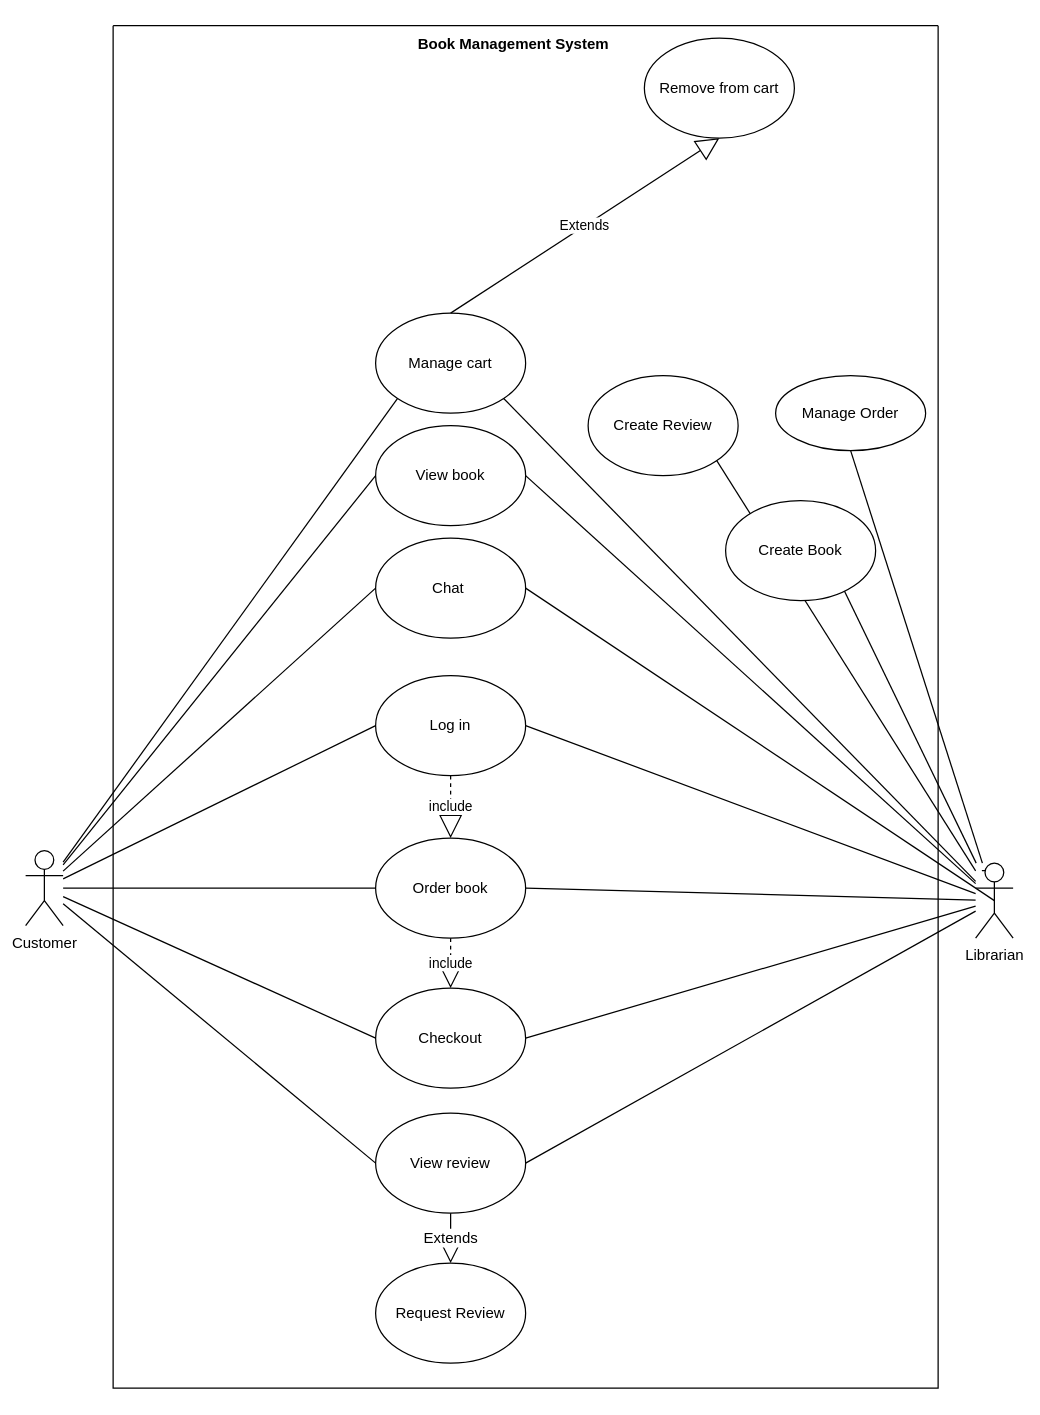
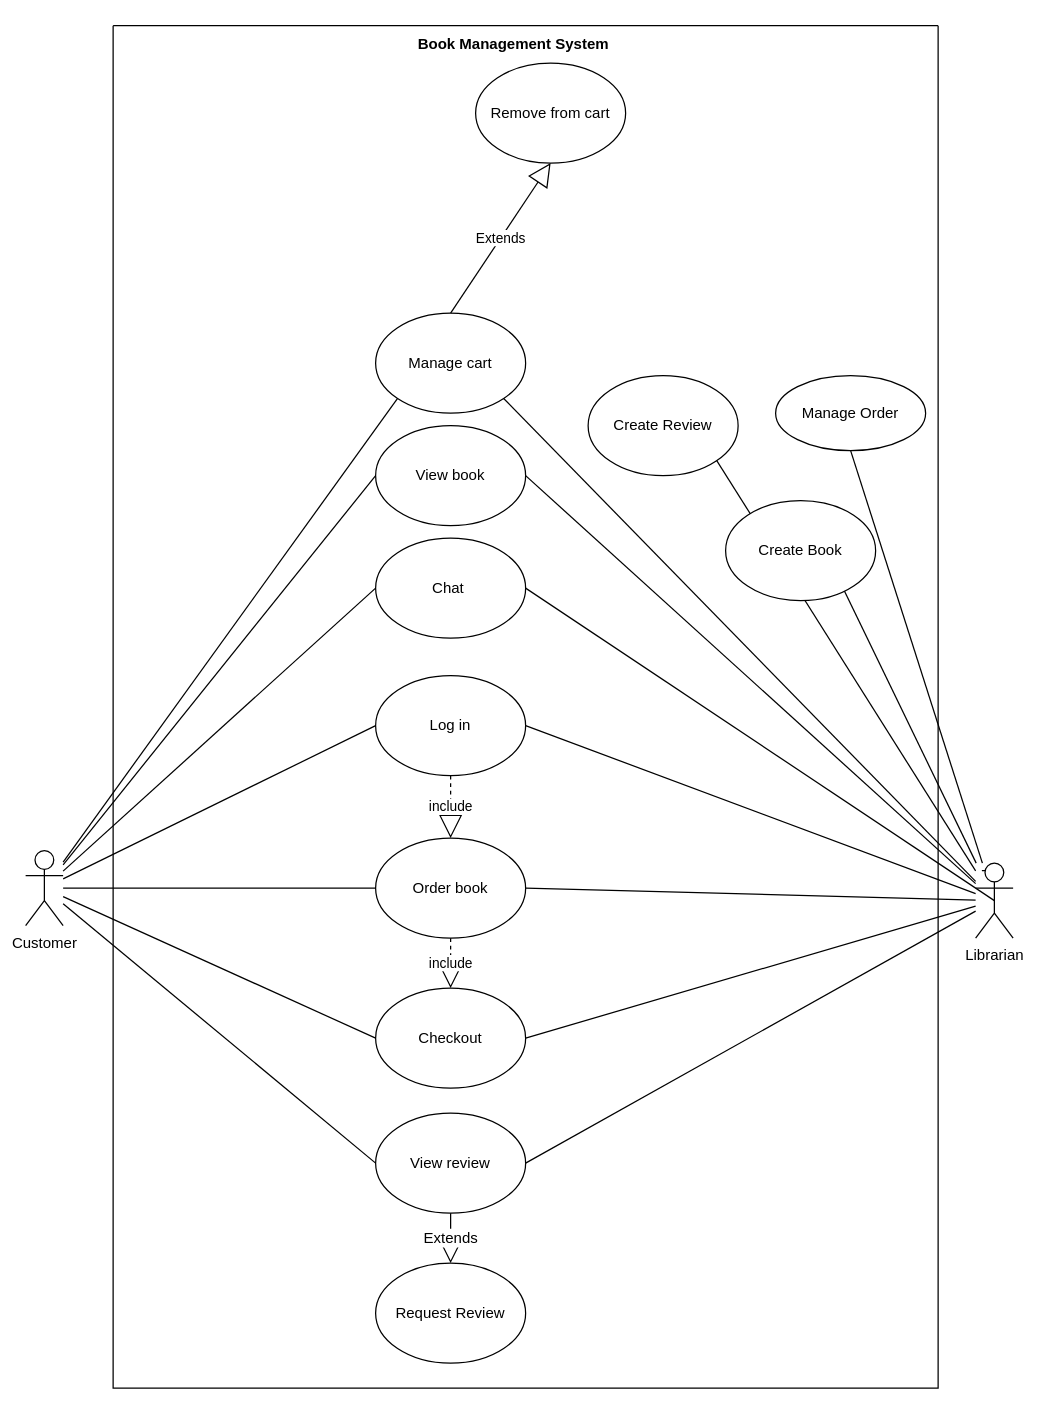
  <mxCell id="0" />
  <mxCell id="1" parent="0" />
  <mxCell id="2" style="rounded=0;orthogonalLoop=1;jettySize=auto;html=1;entryX=0;entryY=0.5;entryDx=0;entryDy=0;endArrow=none;endFill=0;" parent="1" source="7" target="19" edge="1"><mxGeometry relative="1" as="geometry" /></mxCell>
  <mxCell id="3" style="rounded=0;orthogonalLoop=1;jettySize=auto;html=1;entryX=0;entryY=0.5;entryDx=0;entryDy=0;endArrow=none;endFill=0;" parent="1" source="7" target="20" edge="1"><mxGeometry relative="1" as="geometry" /></mxCell>
  <mxCell id="4" style="rounded=0;orthogonalLoop=1;jettySize=auto;html=1;entryX=0;entryY=0.5;entryDx=0;entryDy=0;endArrow=none;endFill=0;" parent="1" source="7" target="27" edge="1"><mxGeometry relative="1" as="geometry" /></mxCell>
  <mxCell id="5" style="rounded=0;orthogonalLoop=1;jettySize=auto;html=1;entryX=0;entryY=0.5;entryDx=0;entryDy=0;endArrow=none;endFill=0;" parent="1" source="7" target="29" edge="1"><mxGeometry relative="1" as="geometry" /></mxCell>
  <mxCell id="6" style="rounded=0;orthogonalLoop=1;jettySize=auto;html=1;entryX=0;entryY=1;entryDx=0;entryDy=0;endArrow=none;endFill=0;" parent="1" source="7" target="33" edge="1"><mxGeometry relative="1" as="geometry" /></mxCell>
  <mxCell id="7" value="Customer" style="shape=umlActor;verticalLabelPosition=bottom;verticalAlign=top;html=1;" parent="1" vertex="1"><mxGeometry x="20" y="680" width="30" height="60" as="geometry" /></mxCell>
  <mxCell id="8" style="rounded=0;orthogonalLoop=1;jettySize=auto;html=1;entryX=0.5;entryY=0;entryDx=0;entryDy=0;endArrow=none;endFill=0;" parent="1" source="18" target="28" edge="1"><mxGeometry relative="1" as="geometry" /></mxCell>
  <mxCell id="9" style="rounded=0;orthogonalLoop=1;jettySize=auto;html=1;entryX=1;entryY=0.5;entryDx=0;entryDy=0;endArrow=none;endFill=0;" parent="1" source="18" target="20" edge="1"><mxGeometry relative="1" as="geometry" /></mxCell>
  <mxCell id="10" style="rounded=0;orthogonalLoop=1;jettySize=auto;html=1;entryX=1;entryY=0.5;entryDx=0;entryDy=0;endArrow=none;endFill=0;" parent="1" source="18" target="29" edge="1"><mxGeometry relative="1" as="geometry" /></mxCell>
  <mxCell id="11" style="rounded=0;orthogonalLoop=1;jettySize=auto;html=1;entryX=0.5;entryY=0;entryDx=0;entryDy=0;endArrow=none;endFill=0;" parent="1" source="18" target="30" edge="1"><mxGeometry relative="1" as="geometry" /></mxCell>
  <mxCell id="12" style="rounded=0;orthogonalLoop=1;jettySize=auto;html=1;entryX=1;entryY=0.5;entryDx=0;entryDy=0;endArrow=none;endFill=0;" parent="1" source="18" target="19" edge="1"><mxGeometry relative="1" as="geometry" /></mxCell>
  <mxCell id="13" style="rounded=0;orthogonalLoop=1;jettySize=auto;html=1;entryX=1;entryY=0.5;entryDx=0;entryDy=0;endArrow=none;endFill=0;" parent="1" source="18" target="21" edge="1"><mxGeometry relative="1" as="geometry" /></mxCell>
  <mxCell id="14" style="rounded=0;orthogonalLoop=1;jettySize=auto;html=1;entryX=1;entryY=0.5;entryDx=0;entryDy=0;endArrow=none;endFill=0;" parent="1" source="18" target="22" edge="1"><mxGeometry relative="1" as="geometry" /></mxCell>
  <mxCell id="15" style="rounded=0;orthogonalLoop=1;jettySize=auto;html=1;entryX=1;entryY=1;entryDx=0;entryDy=0;endArrow=none;endFill=0;" parent="1" source="18" target="33" edge="1"><mxGeometry relative="1" as="geometry" /></mxCell>
  <mxCell id="16" style="rounded=0;orthogonalLoop=1;jettySize=auto;html=1;entryX=0.5;entryY=1;entryDx=0;entryDy=0;fontFamily=Helvetica;fontSize=12;fontColor=default;startSize=0;endArrow=none;endFill=0;" edge="1" parent="1" source="18" target="37"><mxGeometry relative="1" as="geometry" /></mxCell>
  <mxCell id="17" style="edgeStyle=none;rounded=0;orthogonalLoop=1;jettySize=auto;html=1;exitX=0.75;exitY=0.1;exitDx=0;exitDy=0;exitPerimeter=0;fontFamily=Helvetica;fontSize=12;fontColor=default;endArrow=none;endFill=0;startSize=0;" edge="1" parent="1" source="18"><mxGeometry relative="1" as="geometry"><mxPoint x="785" y="696" as="targetPoint" /></mxGeometry></mxCell>
  <mxCell id="18" value="Librarian" style="shape=umlActor;verticalLabelPosition=bottom;verticalAlign=top;html=1;" parent="1" vertex="1"><mxGeometry x="780" y="690" width="30" height="60" as="geometry" /></mxCell>
  <mxCell id="19" value="Log in" style="ellipse;whiteSpace=wrap;html=1;" parent="1" vertex="1"><mxGeometry x="300" y="540" width="120" height="80" as="geometry" /></mxCell>
  <mxCell id="20" value="View book" style="ellipse;whiteSpace=wrap;html=1;" parent="1" vertex="1"><mxGeometry x="300" y="340" width="120" height="80" as="geometry" /></mxCell>
  <mxCell id="21" value="Order book" style="ellipse;whiteSpace=wrap;html=1;" parent="1" vertex="1"><mxGeometry x="300" y="670" width="120" height="80" as="geometry" /></mxCell>
  <mxCell id="22" value="Checkout" style="ellipse;whiteSpace=wrap;html=1;" parent="1" vertex="1"><mxGeometry x="300" y="790" width="120" height="80" as="geometry" /></mxCell>
  <mxCell id="23" style="rounded=0;orthogonalLoop=1;jettySize=auto;html=1;entryX=0;entryY=0.5;entryDx=0;entryDy=0;endArrow=none;endFill=0;" parent="1" source="7" target="21" edge="1"><mxGeometry relative="1" as="geometry"><mxPoint x="160" y="493" as="sourcePoint" /><mxPoint x="240" y="510" as="targetPoint" /></mxGeometry></mxCell>
  <mxCell id="24" style="rounded=0;orthogonalLoop=1;jettySize=auto;html=1;entryX=0;entryY=0.5;entryDx=0;entryDy=0;endArrow=none;endFill=0;" parent="1" source="7" target="22" edge="1"><mxGeometry relative="1" as="geometry"><mxPoint x="200" y="510" as="sourcePoint" /><mxPoint x="270" y="620" as="targetPoint" /></mxGeometry></mxCell>
  <mxCell id="25" value="Request Review" style="ellipse;whiteSpace=wrap;html=1;" parent="1" vertex="1"><mxGeometry x="300" y="1010" width="120" height="80" as="geometry" /></mxCell>
  <mxCell id="26" style="rounded=0;orthogonalLoop=1;jettySize=auto;html=1;entryX=0.5;entryY=0.5;entryDx=0;entryDy=0;entryPerimeter=0;endArrow=none;endFill=0;exitX=1;exitY=0.5;exitDx=0;exitDy=0;" parent="1" source="27" target="18" edge="1"><mxGeometry relative="1" as="geometry" /></mxCell>
  <mxCell id="27" value="Chat&amp;nbsp;" style="ellipse;whiteSpace=wrap;html=1;" parent="1" vertex="1"><mxGeometry x="300" y="430" width="120" height="80" as="geometry" /></mxCell>
  <mxCell id="28" value="Create Book" style="ellipse;whiteSpace=wrap;html=1;" parent="1" vertex="1"><mxGeometry x="580" y="400" width="120" height="80" as="geometry" /></mxCell>
  <mxCell id="29" value="View review" style="ellipse;whiteSpace=wrap;html=1;" parent="1" vertex="1"><mxGeometry x="300" y="890" width="120" height="80" as="geometry" /></mxCell>
  <mxCell id="30" value="Create Review" style="ellipse;whiteSpace=wrap;html=1;" parent="1" vertex="1"><mxGeometry x="470" y="300" width="120" height="80" as="geometry" /></mxCell>
  <mxCell id="31" value="include" style="endArrow=block;endSize=16;endFill=0;html=1;rounded=0;dashed=1;exitX=0.5;exitY=1;exitDx=0;exitDy=0;entryX=0.5;entryY=0;entryDx=0;entryDy=0;" parent="1" source="21" target="22" edge="1"><mxGeometry width="160" relative="1" as="geometry"><mxPoint x="20" y="860" as="sourcePoint" /><mxPoint x="180" y="860" as="targetPoint" /></mxGeometry></mxCell>
  <mxCell id="32" value="include" style="endArrow=block;endSize=16;endFill=0;html=1;rounded=0;dashed=1;exitX=0.5;exitY=1;exitDx=0;exitDy=0;entryX=0.5;entryY=0;entryDx=0;entryDy=0;" parent="1" source="19" target="21" edge="1"><mxGeometry width="160" relative="1" as="geometry"><mxPoint x="430" y="710" as="sourcePoint" /><mxPoint x="430" y="750" as="targetPoint" /></mxGeometry></mxCell>
  <mxCell id="33" value="Manage cart" style="ellipse;whiteSpace=wrap;html=1;" parent="1" vertex="1"><mxGeometry x="300" y="250" width="120" height="80" as="geometry" /></mxCell>
- <mxCell id="34" value="Remove from cart" style="ellipse;whiteSpace=wrap;html=1;" parent="1" vertex="1"><mxGeometry x="515" y="30" width="120" height="80" as="geometry" /></mxCell>
+ <mxCell id="34" value="Remove from cart" style="ellipse;whiteSpace=wrap;html=1;" parent="1" vertex="1"><mxGeometry x="380" y="50" width="120" height="80" as="geometry" /></mxCell>
  <mxCell id="35" value="Extends" style="endArrow=block;endSize=16;endFill=0;html=1;rounded=0;entryX=0.5;entryY=1;entryDx=0;entryDy=0;exitX=0.5;exitY=0;exitDx=0;exitDy=0;" parent="1" source="33" target="34" edge="1"><mxGeometry width="160" relative="1" as="geometry"><mxPoint x="370" y="220" as="sourcePoint" /><mxPoint x="300" y="190" as="targetPoint" /></mxGeometry></mxCell>
  <mxCell id="36" value="Extends" style="endArrow=block;endSize=16;endFill=0;html=1;rounded=0;fontFamily=Helvetica;fontSize=12;fontColor=default;exitX=0.5;exitY=1;exitDx=0;exitDy=0;entryX=0.5;entryY=0;entryDx=0;entryDy=0;" edge="1" parent="1" source="29" target="25"><mxGeometry width="160" relative="1" as="geometry"><mxPoint x="350" y="1110" as="sourcePoint" /><mxPoint x="510" y="1110" as="targetPoint" /></mxGeometry></mxCell>
  <mxCell id="37" value="Manage Order" style="ellipse;whiteSpace=wrap;html=1;strokeColor=default;fontFamily=Helvetica;fontSize=12;fontColor=default;startSize=0;fillColor=default;" vertex="1" parent="1"><mxGeometry x="620" y="300" width="120" height="60" as="geometry" /></mxCell>
  <mxCell id="38" value="" style="swimlane;startSize=0;strokeColor=default;fontFamily=Helvetica;fontSize=12;fontColor=default;fillColor=default;" vertex="1" parent="1"><mxGeometry x="90" y="20" width="660" height="1090" as="geometry" /></mxCell>
  <mxCell id="39" value="&lt;b&gt;Book Management System&lt;/b&gt;" style="text;html=1;align=center;verticalAlign=middle;resizable=0;points=[];autosize=1;strokeColor=none;fillColor=none;fontSize=12;fontFamily=Helvetica;fontColor=default;" vertex="1" parent="38"><mxGeometry x="230" width="180" height="30" as="geometry" /></mxCell>
